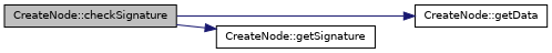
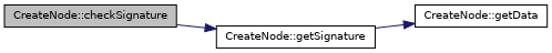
  digraph {
    rankdir=LR
    node [color=black fillcolor=white fontname=Helvetica fontsize=10 shape=record style=filled]
    edge [color=midnightblue fontname=Helvetica fontsize=10 labelfontname=Helvetica labelfontsize=10 style=solid]
    n1 [fillcolor=grey75 fontcolor=black height=0.2 label="CreateNode::checkSignature" width=0.4]
    n2 [height=0.2 label="CreateNode::getData" width=0.4]
    n3 [height=0.2 label="CreateNode::getSignature" width=0.4]
-   n1 -> n2
+   n3 -> n2
    n1 -> n3
  }
